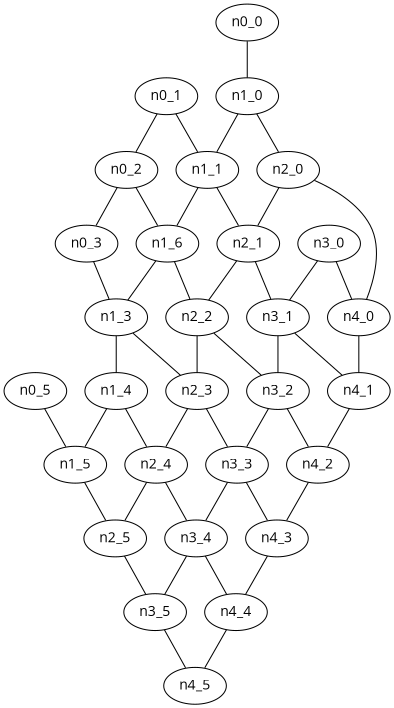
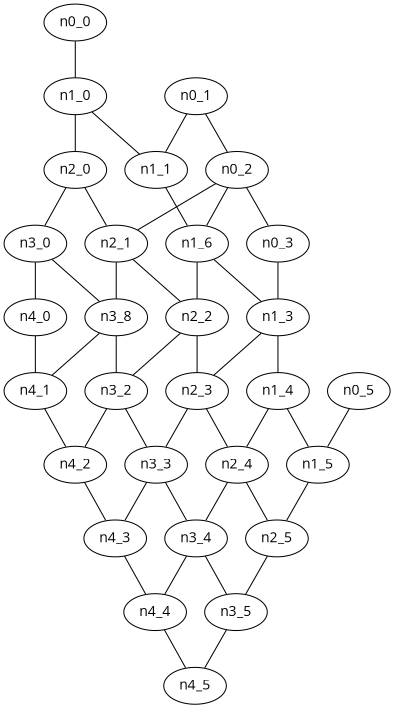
  graph {
    fontname="Open Sans"
    node [fontname="Open Sans"]
    edge [fontname="Open Sans"]
    n2_4
    n3_4
    n2_5
    n4_4
    n3_5
    n4_5
    n2_3
    n3_3
    n4_3
    n4_1
    n4_2
    n2_0
    n2_1
    n3_0
    n2_2
-   n3_1
+   n3_1 [label=n3_8]
    n4_0
    n3_2
    n0_5
    n1_5
    n1_4
    n1_0
    n1_1
    n24 [label=n1_6]
    n1_3
    n0_2
    n0_3
    n0_1
    n0_0
    n2_4 -- n3_4
    n2_4 -- n2_5
    n3_4 -- n4_4
    n3_4 -- n3_5
    n2_5 -- n3_5
    n4_4 -- n4_5
    n3_5 -- n4_5
    n2_3 -- n2_4
    n2_3 -- n3_3
    n3_3 -- n3_4
    n3_3 -- n4_3
    n4_3 -- n4_4
    n4_1 -- n4_2
    n4_2 -- n4_3
    n2_0 -- n2_1
-   n2_0 -- n4_0
+   n2_0 -- n3_0
    n2_1 -- n2_2
    n2_1 -- n3_1
    n3_0 -- n3_1
    n3_0 -- n4_0
    n2_2 -- n2_3
    n2_2 -- n3_2
    n3_1 -- n4_1
    n3_1 -- n3_2
    n4_0 -- n4_1
    n3_2 -- n3_3
    n3_2 -- n4_2
    n0_5 -- n1_5
    n1_5 -- n2_5
    n1_4 -- n2_4
    n1_4 -- n1_5
    n1_0 -- n2_0
    n1_0 -- n1_1
-   n1_1 -- n2_1
+   n0_2 -- n2_1
    n1_1 -- n24
    n24 -- n2_2
    n24 -- n1_3
    n1_3 -- n2_3
    n1_3 -- n1_4
    n0_2 -- n24
    n0_2 -- n0_3
    n0_3 -- n1_3
    n0_1 -- n1_1
    n0_1 -- n0_2
    n0_0 -- n1_0
  }
